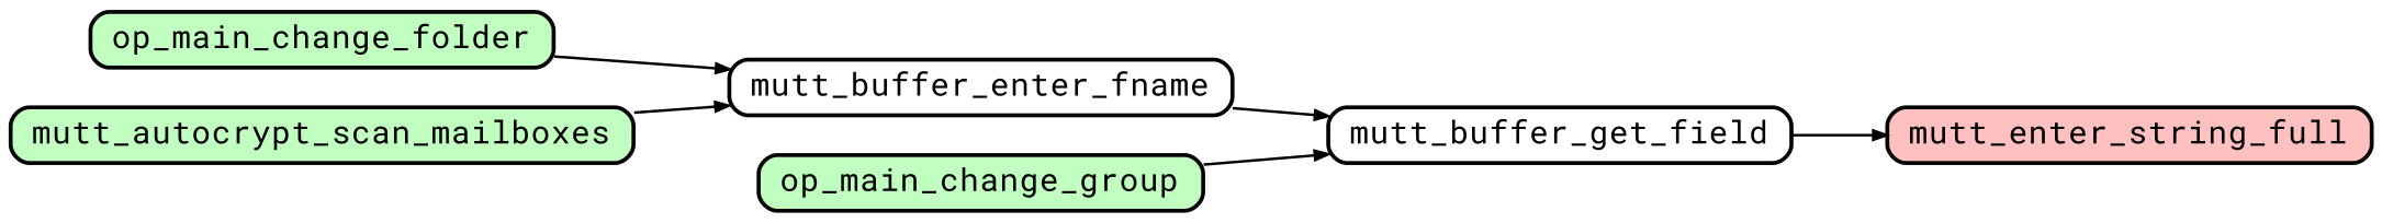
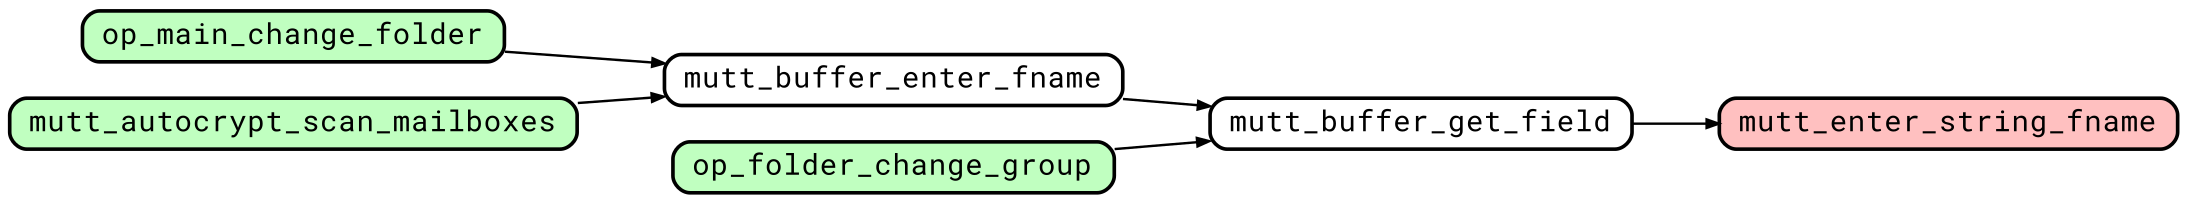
  digraph {
    compound=true
    fontname="Roboto Mono"
    nodesep=0.2
    rankdir=LR
    ranksep=0.5
    node [color=black fillcolor="#c0ffc0" fontname="Roboto Mono" fontsize=12 penwidth=1.5 shape=Mrecord style="rounded,filled"]
    edge [arrowsize=0.5 fontname="Roboto Mono" penwidth=1.0]
-   mutt_enter_string_full [fillcolor="#ffc0c0" height=0.2]
+   mutt_enter_string_full [fillcolor="#ffc0c0" height=0.2 label=mutt_enter_string_fname]
    op_main_change_folder [height=0.2]
    mutt_buffer_enter_fname [color="#000000" fillcolor="#ffffff" height=0.2]
    mutt_buffer_get_field [color="#000000" fillcolor="#ffffff" height=0.2]
-   op_main_change_group [height=0.2]
+   op_main_change_group [height=0.2 label=op_folder_change_group]
    mutt_autocrypt_scan_mailboxes [height=0.2]
    op_main_change_folder -> mutt_buffer_enter_fname
    mutt_buffer_enter_fname -> mutt_buffer_get_field
    mutt_buffer_get_field -> mutt_enter_string_full
    op_main_change_group -> mutt_buffer_get_field
    mutt_autocrypt_scan_mailboxes -> mutt_buffer_enter_fname
  }
